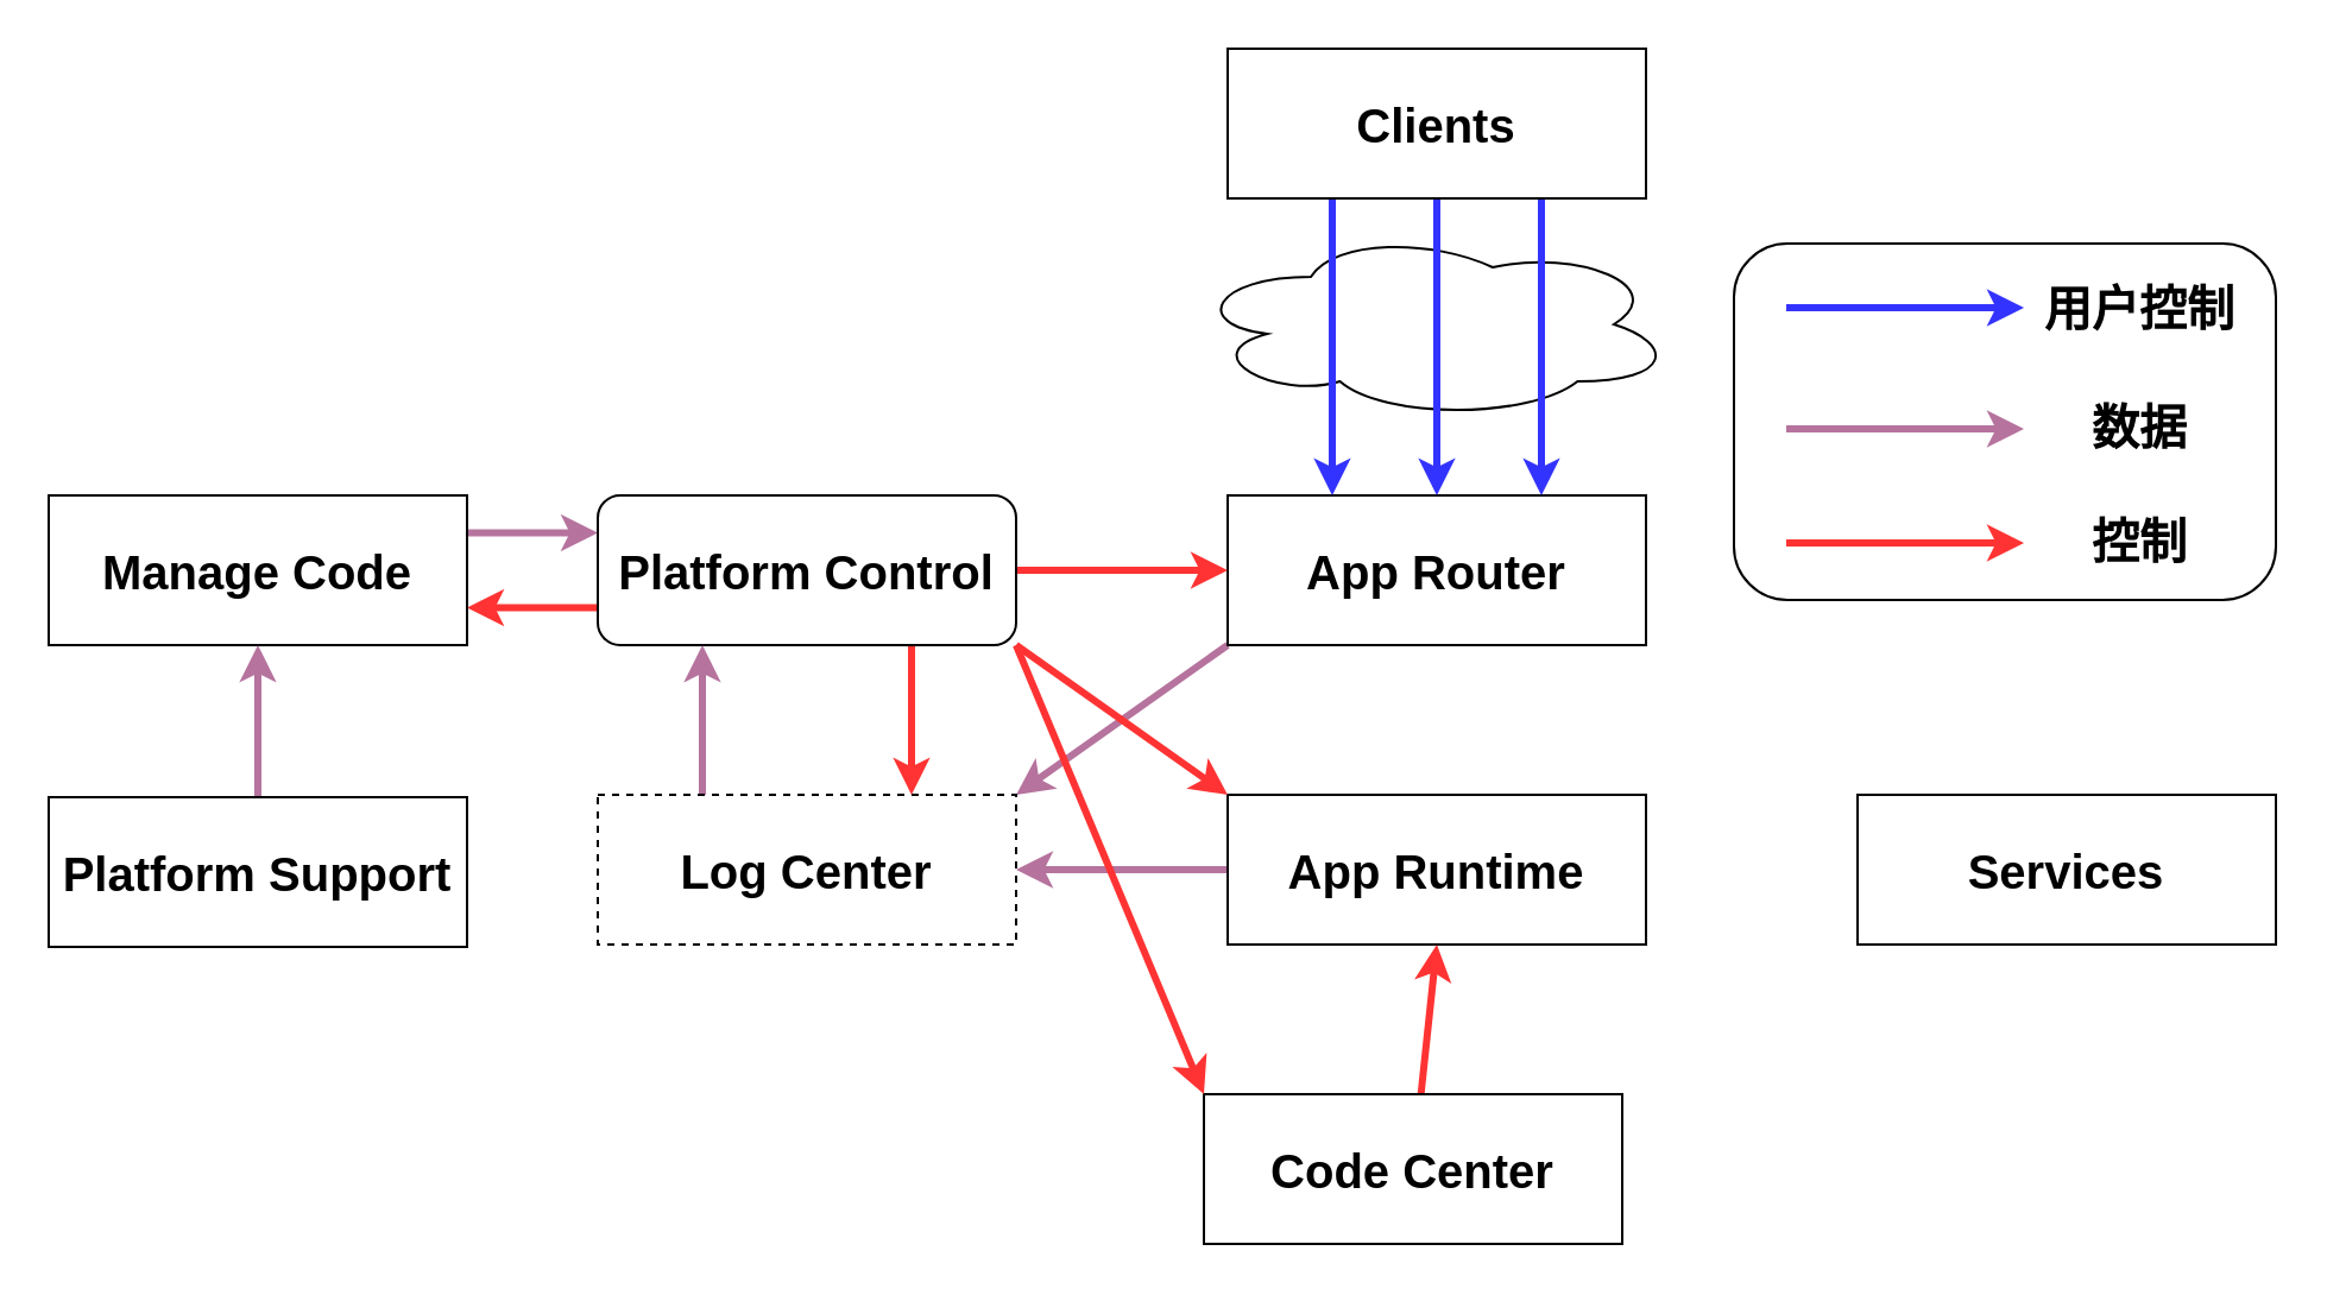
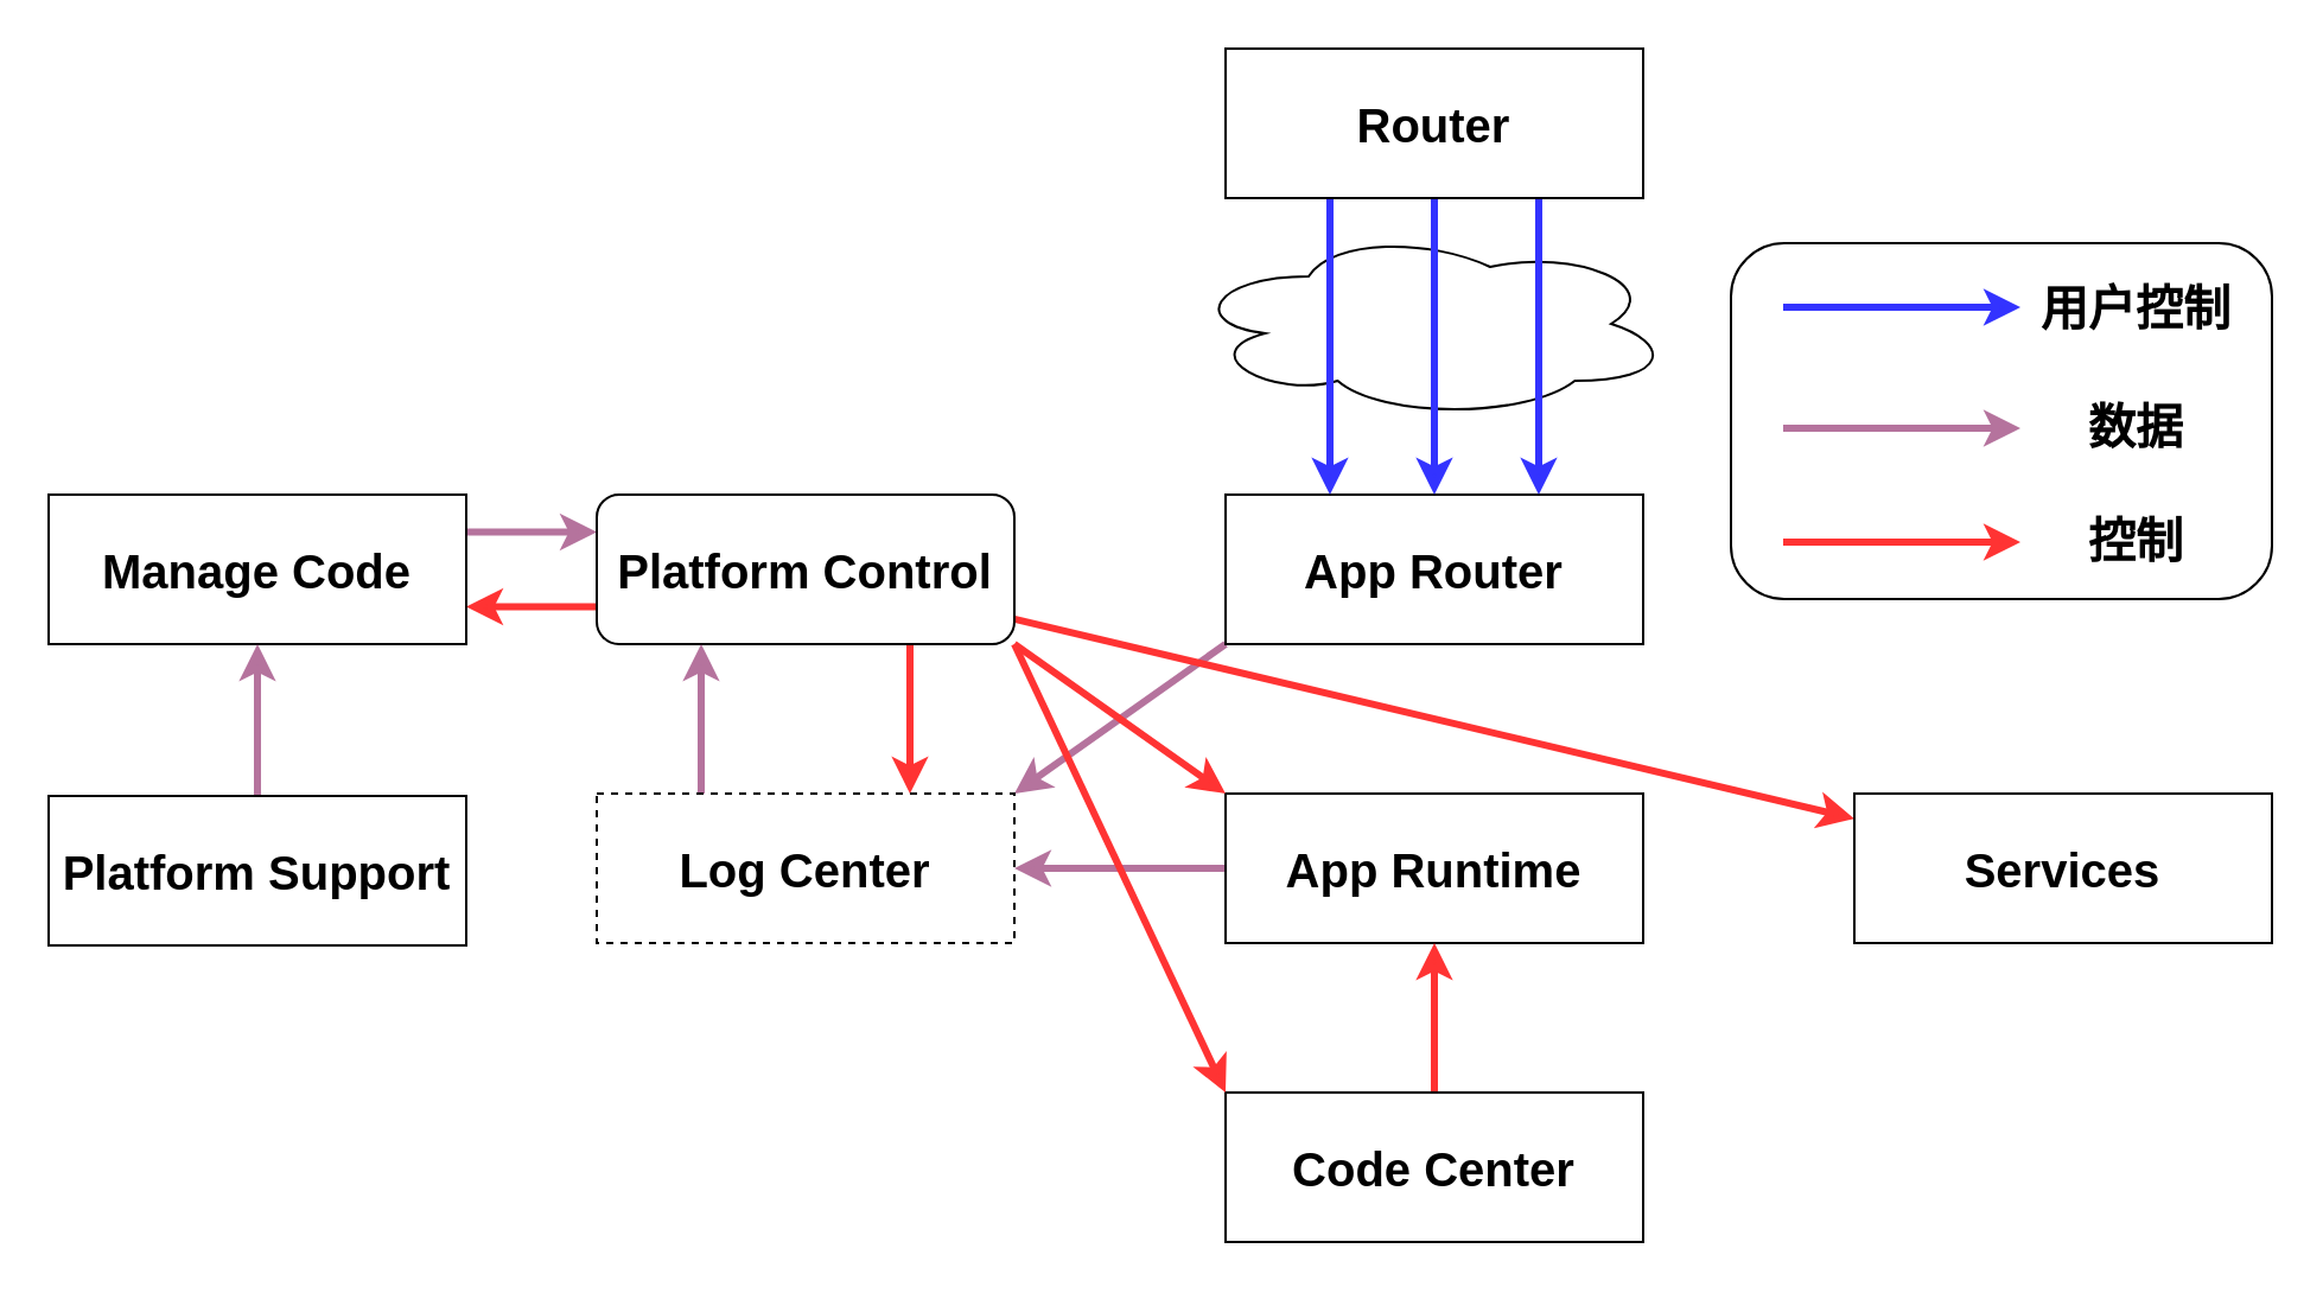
  <mxCell id="0" />
  <mxCell id="1" parent="0" />
  <mxCell id="2" value="" style="rounded=1;whiteSpace=wrap;html=1;" vertex="1" parent="1"><mxGeometry x="729" y="102" width="228" height="150" as="geometry" /></mxCell>
  <mxCell id="3" value="" style="ellipse;shape=cloud;whiteSpace=wrap;html=1;" vertex="1" parent="1"><mxGeometry x="500" y="96" width="204" height="80" as="geometry" /></mxCell>
  <mxCell id="4" style="rounded=0;orthogonalLoop=1;jettySize=auto;html=1;entryX=1;entryY=0;entryDx=0;entryDy=0;startArrow=none;startFill=0;strokeColor=#B5739D;strokeWidth=3;exitX=0;exitY=1;exitDx=0;exitDy=0;" edge="1" parent="1" source="5" target="18"><mxGeometry relative="1" as="geometry" /></mxCell>
  <mxCell id="5" value="&lt;font style=&quot;font-size: 20px&quot;&gt;&lt;b&gt;App Router&lt;/b&gt;&lt;/font&gt;" style="rounded=0;whiteSpace=wrap;html=1;" vertex="1" parent="1"><mxGeometry x="516" y="208" width="176" height="63" as="geometry" /></mxCell>
  <mxCell id="6" style="edgeStyle=orthogonalEdgeStyle;rounded=0;orthogonalLoop=1;jettySize=auto;html=1;startArrow=none;startFill=0;strokeWidth=3;strokeColor=#B5739D;" edge="1" parent="1" source="7" target="18"><mxGeometry relative="1" as="geometry" /></mxCell>
  <mxCell id="7" value="&lt;font style=&quot;font-size: 20px&quot;&gt;&lt;b&gt;App Runtime&lt;/b&gt;&lt;/font&gt;" style="rounded=0;whiteSpace=wrap;html=1;" vertex="1" parent="1"><mxGeometry x="516" y="334" width="176" height="63" as="geometry" /></mxCell>
  <mxCell id="8" style="edgeStyle=none;rounded=0;orthogonalLoop=1;jettySize=auto;html=1;entryX=0.5;entryY=1;entryDx=0;entryDy=0;startArrow=none;startFill=0;strokeColor=#FF3333;strokeWidth=3;" edge="1" parent="1" source="9" target="7"><mxGeometry relative="1" as="geometry" /></mxCell>
- <mxCell id="9" value="&lt;font style=&quot;font-size: 20px&quot;&gt;&lt;b&gt;Code Center&lt;/b&gt;&lt;/font&gt;" style="rounded=0;whiteSpace=wrap;html=1;" vertex="1" parent="1"><mxGeometry x="506" y="460" width="176" height="63" as="geometry" /></mxCell>
+ <mxCell id="9" value="&lt;font style=&quot;font-size: 20px&quot;&gt;&lt;b&gt;Code Center&lt;/b&gt;&lt;/font&gt;" style="rounded=0;whiteSpace=wrap;html=1;" vertex="1" parent="1"><mxGeometry x="516" y="460" width="176" height="63" as="geometry" /></mxCell>
  <mxCell id="10" style="edgeStyle=none;rounded=0;orthogonalLoop=1;jettySize=auto;html=1;entryX=0;entryY=0.25;entryDx=0;entryDy=0;startArrow=none;startFill=0;strokeColor=#B5739D;strokeWidth=3;exitX=1;exitY=0.25;exitDx=0;exitDy=0;" edge="1" parent="1" source="19" target="16"><mxGeometry relative="1" as="geometry" /></mxCell>
- <mxCell id="11" style="edgeStyle=none;rounded=0;orthogonalLoop=1;jettySize=auto;html=1;entryX=0;entryY=0.5;entryDx=0;entryDy=0;startArrow=none;startFill=0;strokeWidth=3;strokeColor=#FF3333;" edge="1" parent="1" source="16" target="5"><mxGeometry relative="1" as="geometry" /></mxCell>
+ <mxCell id="11" style="edgeStyle=none;rounded=0;orthogonalLoop=1;jettySize=auto;html=1;startArrow=none;startFill=0;strokeWidth=3;strokeColor=#FF3333;" edge="1" parent="1" source="16" target="26"><mxGeometry relative="1" as="geometry" /></mxCell>
  <mxCell id="12" style="edgeStyle=none;rounded=0;orthogonalLoop=1;jettySize=auto;html=1;entryX=0;entryY=0;entryDx=0;entryDy=0;startArrow=none;startFill=0;strokeColor=#FF3333;strokeWidth=3;exitX=1;exitY=1;exitDx=0;exitDy=0;" edge="1" parent="1" source="16" target="7"><mxGeometry relative="1" as="geometry" /></mxCell>
  <mxCell id="13" style="edgeStyle=none;rounded=0;orthogonalLoop=1;jettySize=auto;html=1;entryX=0.75;entryY=0;entryDx=0;entryDy=0;startArrow=none;startFill=0;strokeColor=#FF3333;strokeWidth=3;exitX=0.75;exitY=1;exitDx=0;exitDy=0;" edge="1" parent="1" source="16" target="18"><mxGeometry relative="1" as="geometry" /></mxCell>
  <mxCell id="14" style="edgeStyle=none;rounded=0;orthogonalLoop=1;jettySize=auto;html=1;entryX=1;entryY=0.75;entryDx=0;entryDy=0;startArrow=none;startFill=0;strokeColor=#FF3333;strokeWidth=3;exitX=0;exitY=0.75;exitDx=0;exitDy=0;" edge="1" parent="1" source="16" target="19"><mxGeometry relative="1" as="geometry" /></mxCell>
  <mxCell id="15" style="edgeStyle=none;rounded=0;orthogonalLoop=1;jettySize=auto;html=1;entryX=0;entryY=0;entryDx=0;entryDy=0;startArrow=none;startFill=0;strokeColor=#FF3333;strokeWidth=3;exitX=1;exitY=1;exitDx=0;exitDy=0;" edge="1" parent="1" source="16" target="9"><mxGeometry relative="1" as="geometry" /></mxCell>
  <mxCell id="16" value="&lt;font style=&quot;font-size: 20px&quot;&gt;&lt;b&gt;Platform Control&lt;/b&gt;&lt;/font&gt;" style="whiteSpace=wrap;html=1;rounded=1;" vertex="1" parent="1"><mxGeometry x="251" y="208" width="176" height="63" as="geometry" /></mxCell>
  <mxCell id="17" style="edgeStyle=none;rounded=0;orthogonalLoop=1;jettySize=auto;html=1;entryX=0.25;entryY=1;entryDx=0;entryDy=0;startArrow=none;startFill=0;strokeColor=#B5739D;strokeWidth=3;exitX=0.25;exitY=0;exitDx=0;exitDy=0;" edge="1" parent="1" source="18" target="16"><mxGeometry relative="1" as="geometry" /></mxCell>
  <mxCell id="18" value="&lt;font style=&quot;font-size: 20px&quot;&gt;&lt;b&gt;Log Center&lt;/b&gt;&lt;/font&gt;" style="rounded=0;whiteSpace=wrap;html=1;dashed=1;" vertex="1" parent="1"><mxGeometry x="251" y="334" width="176" height="63" as="geometry" /></mxCell>
  <mxCell id="19" value="&lt;font style=&quot;font-size: 20px&quot;&gt;&lt;b&gt;Manage Code&lt;/b&gt;&lt;/font&gt;" style="rounded=0;whiteSpace=wrap;html=1;" vertex="1" parent="1"><mxGeometry x="20" y="208" width="176" height="63" as="geometry" /></mxCell>
  <mxCell id="20" style="edgeStyle=none;rounded=0;orthogonalLoop=1;jettySize=auto;html=1;entryX=0.5;entryY=1;entryDx=0;entryDy=0;startArrow=none;startFill=0;strokeColor=#B5739D;strokeWidth=3;" edge="1" parent="1" source="21" target="19"><mxGeometry relative="1" as="geometry" /></mxCell>
  <mxCell id="21" value="&lt;font style=&quot;font-size: 20px&quot;&gt;&lt;b&gt;Platform Support&lt;/b&gt;&lt;/font&gt;" style="rounded=0;whiteSpace=wrap;html=1;" vertex="1" parent="1"><mxGeometry x="20" y="335" width="176" height="63" as="geometry" /></mxCell>
  <mxCell id="22" style="edgeStyle=orthogonalEdgeStyle;rounded=0;orthogonalLoop=1;jettySize=auto;html=1;entryX=0.25;entryY=0;entryDx=0;entryDy=0;strokeColor=#3333FF;strokeWidth=3;exitX=0.25;exitY=1;exitDx=0;exitDy=0;" edge="1" parent="1" source="25" target="5"><mxGeometry relative="1" as="geometry" /></mxCell>
  <mxCell id="23" style="edgeStyle=orthogonalEdgeStyle;rounded=0;orthogonalLoop=1;jettySize=auto;html=1;entryX=0.5;entryY=0;entryDx=0;entryDy=0;strokeColor=#3333FF;strokeWidth=3;" edge="1" parent="1" source="25" target="5"><mxGeometry relative="1" as="geometry" /></mxCell>
  <mxCell id="24" style="edgeStyle=orthogonalEdgeStyle;rounded=0;orthogonalLoop=1;jettySize=auto;html=1;entryX=0.75;entryY=0;entryDx=0;entryDy=0;strokeColor=#3333FF;strokeWidth=3;exitX=0.75;exitY=1;exitDx=0;exitDy=0;" edge="1" parent="1" source="25" target="5"><mxGeometry relative="1" as="geometry" /></mxCell>
- <mxCell id="25" value="&lt;span style=&quot;font-size: 20px&quot;&gt;&lt;b&gt;Clients&lt;/b&gt;&lt;/span&gt;" style="rounded=0;whiteSpace=wrap;html=1;" vertex="1" parent="1"><mxGeometry x="516" y="20" width="176" height="63" as="geometry" /></mxCell>
+ <mxCell id="25" value="&lt;span style=&quot;font-size: 20px&quot;&gt;&lt;b&gt;Router&lt;/b&gt;&lt;/span&gt;" style="rounded=0;whiteSpace=wrap;html=1;" vertex="1" parent="1"><mxGeometry x="516" y="20" width="176" height="63" as="geometry" /></mxCell>
  <mxCell id="26" value="&lt;font style=&quot;font-size: 20px&quot;&gt;&lt;b&gt;Services&lt;/b&gt;&lt;/font&gt;" style="rounded=0;whiteSpace=wrap;html=1;" vertex="1" parent="1"><mxGeometry x="781" y="334" width="176" height="63" as="geometry" /></mxCell>
  <mxCell id="27" style="edgeStyle=orthogonalEdgeStyle;rounded=0;orthogonalLoop=1;jettySize=auto;html=1;strokeColor=#3333FF;strokeWidth=3;" edge="1" parent="1"><mxGeometry relative="1" as="geometry"><mxPoint x="751" y="129" as="sourcePoint" /><mxPoint x="851" y="129" as="targetPoint" /><Array as="points"><mxPoint x="751" y="129" /></Array></mxGeometry></mxCell>
  <mxCell id="28" value="&lt;font style=&quot;font-size: 20px&quot;&gt;&lt;b&gt;用户控制&lt;/b&gt;&lt;/font&gt;" style="text;html=1;strokeColor=none;fillColor=none;align=center;verticalAlign=middle;whiteSpace=wrap;rounded=0;" vertex="1" parent="1"><mxGeometry x="857" y="119" width="86" height="20" as="geometry" /></mxCell>
  <mxCell id="29" style="edgeStyle=orthogonalEdgeStyle;rounded=0;orthogonalLoop=1;jettySize=auto;html=1;strokeWidth=3;strokeColor=#B5739D;" edge="1" parent="1"><mxGeometry relative="1" as="geometry"><mxPoint x="751" y="180" as="sourcePoint" /><mxPoint x="851" y="180" as="targetPoint" /><Array as="points"><mxPoint x="751" y="180" /></Array></mxGeometry></mxCell>
  <mxCell id="30" value="&lt;font style=&quot;font-size: 20px&quot;&gt;&lt;b&gt;数据&lt;/b&gt;&lt;/font&gt;" style="text;html=1;strokeColor=none;fillColor=none;align=center;verticalAlign=middle;whiteSpace=wrap;rounded=0;" vertex="1" parent="1"><mxGeometry x="857" y="169" width="86" height="20" as="geometry" /></mxCell>
  <mxCell id="31" style="edgeStyle=orthogonalEdgeStyle;rounded=0;orthogonalLoop=1;jettySize=auto;html=1;strokeWidth=3;strokeColor=#FF3333;" edge="1" parent="1"><mxGeometry relative="1" as="geometry"><mxPoint x="751" y="228" as="sourcePoint" /><mxPoint x="851" y="228" as="targetPoint" /><Array as="points"><mxPoint x="751" y="228" /></Array></mxGeometry></mxCell>
  <mxCell id="32" value="&lt;font style=&quot;font-size: 20px&quot;&gt;&lt;b&gt;控制&lt;/b&gt;&lt;/font&gt;" style="text;html=1;strokeColor=none;fillColor=none;align=center;verticalAlign=middle;whiteSpace=wrap;rounded=0;" vertex="1" parent="1"><mxGeometry x="857" y="217" width="86" height="20" as="geometry" /></mxCell>
